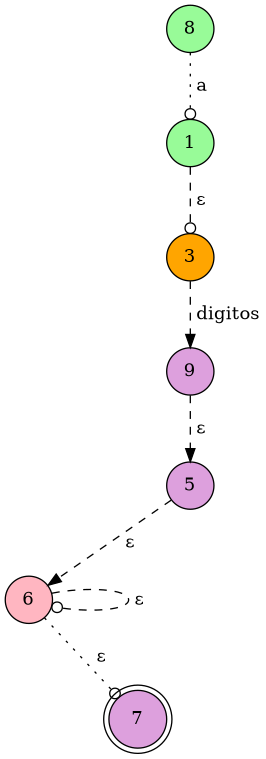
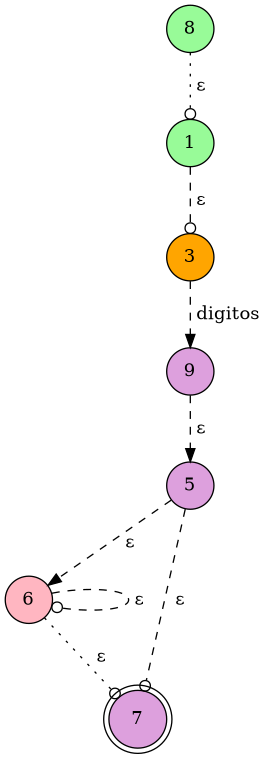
  digraph {
    nodesep=0.8
    rankdir=TB
    ranksep=0.5
    node [fillcolor=plum shape=circle style=filled]
    edge [arrowhead=odot style=dashed]
    n1 [fillcolor=palegreen label=8]
    1 [fillcolor=palegreen]
    3 [fillcolor=orange]
    n4 [label=9]
    6 [fillcolor=lightpink]
    5
    7 [shape=doublecircle]
-   n1 -> 1 [label=" a" style=dotted]
+   n1 -> 1 [label=" ε" style=dotted]
    1 -> 3 [label=" ε"]
    3 -> n4 [arrowhead=normal label=" digitos"]
    n4 -> 5 [arrowhead=normal label=" ε"]
    6 -> 6 [label=" ε"]
    6 -> 7 [label=" ε" style=dotted]
    5 -> 6 [arrowhead=normal label=" ε"]
+   5 -> 7 [label=" ε"]
  }
